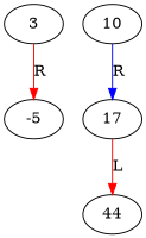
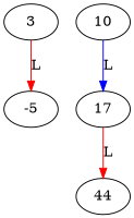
  digraph {
    edge [color=red]
    n1 [label=-5]
    n2 [label=3]
    n3 [label=44]
    n4 [label=17]
    n5 [label=10]
-   n2 -> n1 [label=R]
+   n2 -> n1 [label=L]
    n4 -> n3 [label=L]
-   n5 -> n4 [color=blue label=R]
+   n5 -> n4 [color=blue label=L]
  }
